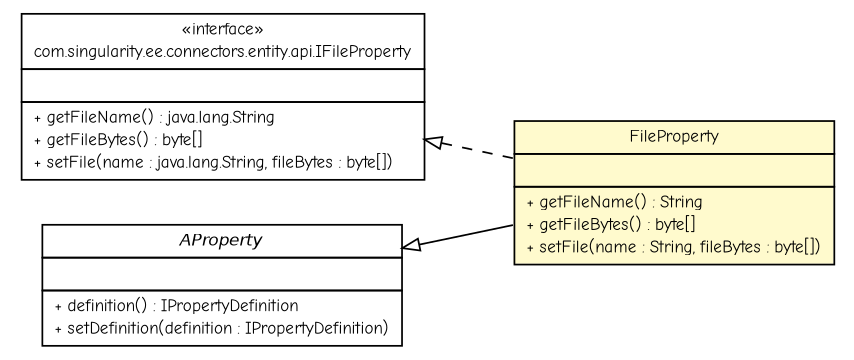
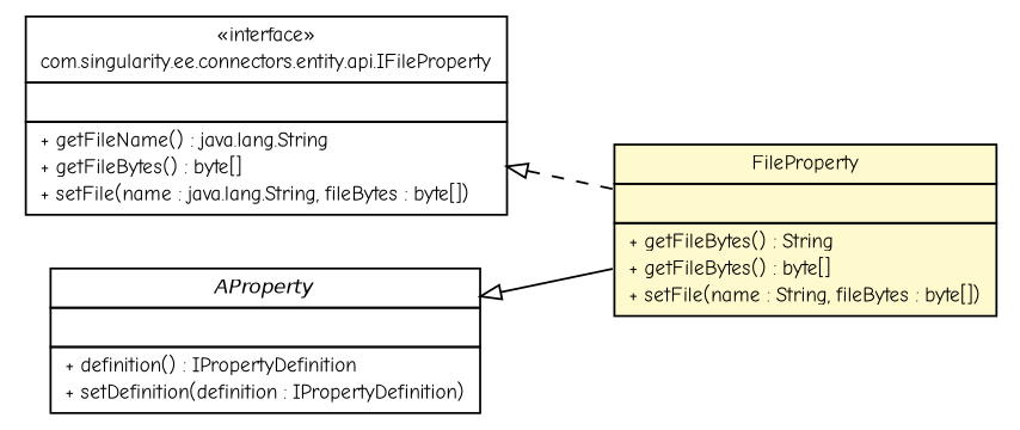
  digraph {
    fontname="Comic Neue"
    nodesep=0.25
    rankdir=LR
    ranksep=0.5
    node [fontcolor=black fontname="Comic Neue" fontsize=10.0 shape=plaintext]
    edge [arrowtail=empty dir=back fontname="Comic Neue" fontsize=10 headport=p labelfontname=Helvetica labelfontsize=10 tailport=p]
    n1 [label=<<table title="com.singularity.ee.connectors.entity.api.IFileProperty" border="0" cellborder="1" cellspacing="0" cellpadding="2" port="p" href="../api/IFileProperty.html"> 		<tr><td><table border="0" cellspacing="0" cellpadding="1"> <tr><td align="center" balign="center"> &#171;interface&#187; </td></tr> <tr><td align="center" balign="center"> com.singularity.ee.connectors.entity.api.IFileProperty </td></tr> 		</table></td></tr> 		<tr><td><table border="0" cellspacing="0" cellpadding="1"> <tr><td align="left" balign="left">  </td></tr> 		</table></td></tr> 		<tr><td><table border="0" cellspacing="0" cellpadding="1"> <tr><td align="left" balign="left"> + getFileName() : java.lang.String </td></tr> <tr><td align="left" balign="left"> + getFileBytes() : byte[] </td></tr> <tr><td align="left" balign="left"> + setFile(name : java.lang.String, fileBytes : byte[]) </td></tr> 		</table></td></tr> 		</table>>]
-   n2 [label=<<table title="com.singularity.ee.connectors.entity.impl.FileProperty" border="0" cellborder="1" cellspacing="0" cellpadding="2" port="p" bgcolor="lemonChiffon" href="./FileProperty.html"> 		<tr><td><table border="0" cellspacing="0" cellpadding="1"> <tr><td align="center" balign="center"> FileProperty </td></tr> 		</table></td></tr> 		<tr><td><table border="0" cellspacing="0" cellpadding="1"> <tr><td align="left" balign="left">  </td></tr> 		</table></td></tr> 		<tr><td><table border="0" cellspacing="0" cellpadding="1"> <tr><td align="left" balign="left"> + getFileName() : String </td></tr> <tr><td align="left" balign="left"> + getFileBytes() : byte[] </td></tr> <tr><td align="left" balign="left"> + setFile(name : String, fileBytes : byte[]) </td></tr> 		</table></td></tr> 		</table>>]
+   n2 [label=<<table title="com.singularity.ee.connectors.entity.impl.FileProperty" border="0" cellborder="1" cellspacing="0" cellpadding="2" port="p" bgcolor="lemonChiffon" href="./FileProperty.html"> 		<tr><td><table border="0" cellspacing="0" cellpadding="1"> <tr><td align="center" balign="center"> FileProperty </td></tr> 		</table></td></tr> 		<tr><td><table border="0" cellspacing="0" cellpadding="1"> <tr><td align="left" balign="left">  </td></tr> 		</table></td></tr> 		<tr><td><table border="0" cellspacing="0" cellpadding="1"> <tr><td align="left" balign="left"> + getFileBytes() : String </td></tr> <tr><td align="left" balign="left"> + getFileBytes() : byte[] </td></tr> <tr><td align="left" balign="left"> + setFile(name : String, fileBytes : byte[]) </td></tr> 		</table></td></tr> 		</table>>]
    n3 [label=<<table title="com.singularity.ee.connectors.entity.impl.AProperty" border="0" cellborder="1" cellspacing="0" cellpadding="2" port="p" href="./AProperty.html"> 		<tr><td><table border="0" cellspacing="0" cellpadding="1"> <tr><td align="center" balign="center"><font face="Helvetica-Oblique"> AProperty </font></td></tr> 		</table></td></tr> 		<tr><td><table border="0" cellspacing="0" cellpadding="1"> <tr><td align="left" balign="left">  </td></tr> 		</table></td></tr> 		<tr><td><table border="0" cellspacing="0" cellpadding="1"> <tr><td align="left" balign="left"> + definition() : IPropertyDefinition </td></tr> <tr><td align="left" balign="left"> + setDefinition(definition : IPropertyDefinition) </td></tr> 		</table></td></tr> 		</table>>]
    n1 -> n2 [style=dashed]
    n3 -> n2
  }
